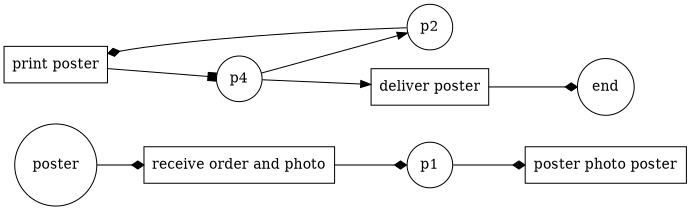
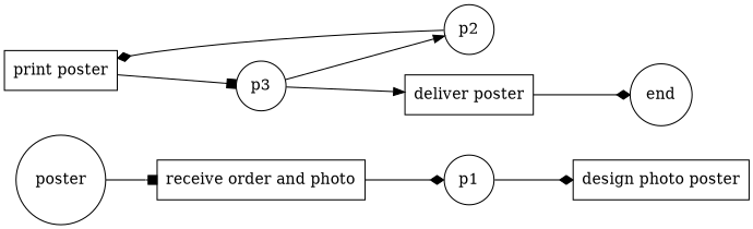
  digraph {
    rankdir=LR
    node [shape=circle]
    edge [arrowhead=diamond]
    "receive order and photo" [shape=rect]
    p1
-   "design photo poster" [shape=rect label="poster photo poster"]
+   "design photo poster" [shape=rect]
    "print poster" [shape=rect]
    p2
-   p3 [label=p4]
+   p3
    "deliver poster" [shape=rect]
    end
    n9 [label=poster]
    "receive order and photo" -> p1
    p1 -> "design photo poster"
    "print poster" -> p3 [arrowhead=box]
    p2 -> "print poster"
    p3 -> p2 [arrowhead=normal]
    p3 -> "deliver poster" [arrowhead=normal]
    "deliver poster" -> end
-   n9 -> "receive order and photo"
+   n9 -> "receive order and photo" [arrowhead=box]
  }
